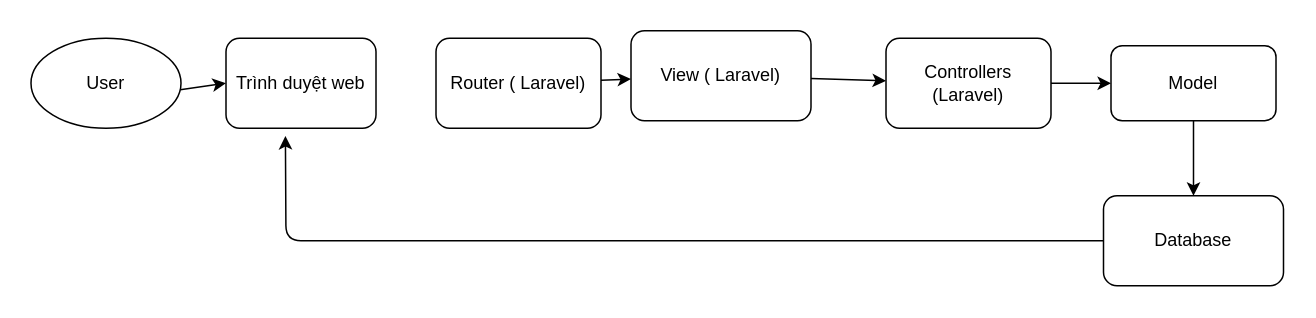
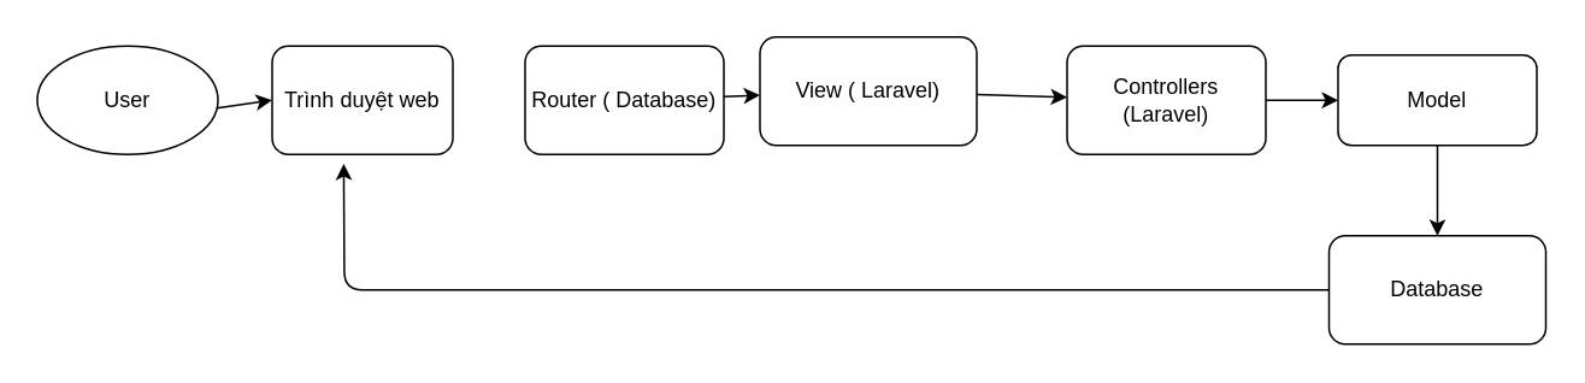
  <mxCell id="0" />
  <mxCell id="1" parent="0" />
  <mxCell id="2" value="" style="edgeStyle=none;html=1;" parent="1" source="3" target="4" edge="1"><mxGeometry relative="1" as="geometry" /></mxCell>
  <mxCell id="3" value="User" style="ellipse;whiteSpace=wrap;html=1;" parent="1" vertex="1"><mxGeometry x="20" y="25" width="100" height="60" as="geometry" /></mxCell>
  <mxCell id="4" value="Trình duyệt web" style="rounded=1;whiteSpace=wrap;html=1;" parent="1" vertex="1"><mxGeometry x="150" y="25" width="100" height="60" as="geometry" /></mxCell>
  <mxCell id="5" value="" style="edgeStyle=none;html=1;" parent="1" source="6" target="8" edge="1"><mxGeometry relative="1" as="geometry" /></mxCell>
- <mxCell id="6" value="Router ( Laravel)" style="rounded=1;whiteSpace=wrap;html=1;" parent="1" vertex="1"><mxGeometry x="290" y="25" width="110" height="60" as="geometry" /></mxCell>
+ <mxCell id="6" value="Router ( Database)" style="rounded=1;whiteSpace=wrap;html=1;" parent="1" vertex="1"><mxGeometry x="290" y="25" width="110" height="60" as="geometry" /></mxCell>
  <mxCell id="7" value="" style="edgeStyle=none;html=1;" parent="1" source="8" target="10" edge="1"><mxGeometry relative="1" as="geometry" /></mxCell>
  <mxCell id="8" value="View ( Laravel)" style="rounded=1;whiteSpace=wrap;html=1;" parent="1" vertex="1"><mxGeometry x="420" y="20" width="120" height="60" as="geometry" /></mxCell>
  <mxCell id="9" value="" style="edgeStyle=none;html=1;" parent="1" source="10" target="12" edge="1"><mxGeometry relative="1" as="geometry" /></mxCell>
  <mxCell id="10" value="Controllers (Laravel)" style="rounded=1;whiteSpace=wrap;html=1;" parent="1" vertex="1"><mxGeometry x="590" y="25" width="110" height="60" as="geometry" /></mxCell>
  <mxCell id="11" value="" style="edgeStyle=none;html=1;" edge="1" parent="1" source="12" target="14"><mxGeometry relative="1" as="geometry" /></mxCell>
  <mxCell id="12" value="Model" style="rounded=1;whiteSpace=wrap;html=1;" parent="1" vertex="1"><mxGeometry x="740" y="30" width="110" height="50" as="geometry" /></mxCell>
  <mxCell id="13" style="edgeStyle=none;html=1;entryX=0.396;entryY=1.086;entryDx=0;entryDy=0;entryPerimeter=0;" edge="1" parent="1" source="14" target="4"><mxGeometry relative="1" as="geometry"><mxPoint x="190" y="160" as="targetPoint" /><Array as="points"><mxPoint x="190" y="160" /></Array></mxGeometry></mxCell>
  <mxCell id="14" value="Database" style="rounded=1;whiteSpace=wrap;html=1;" vertex="1" parent="1"><mxGeometry x="735" y="130" width="120" height="60" as="geometry" /></mxCell>
